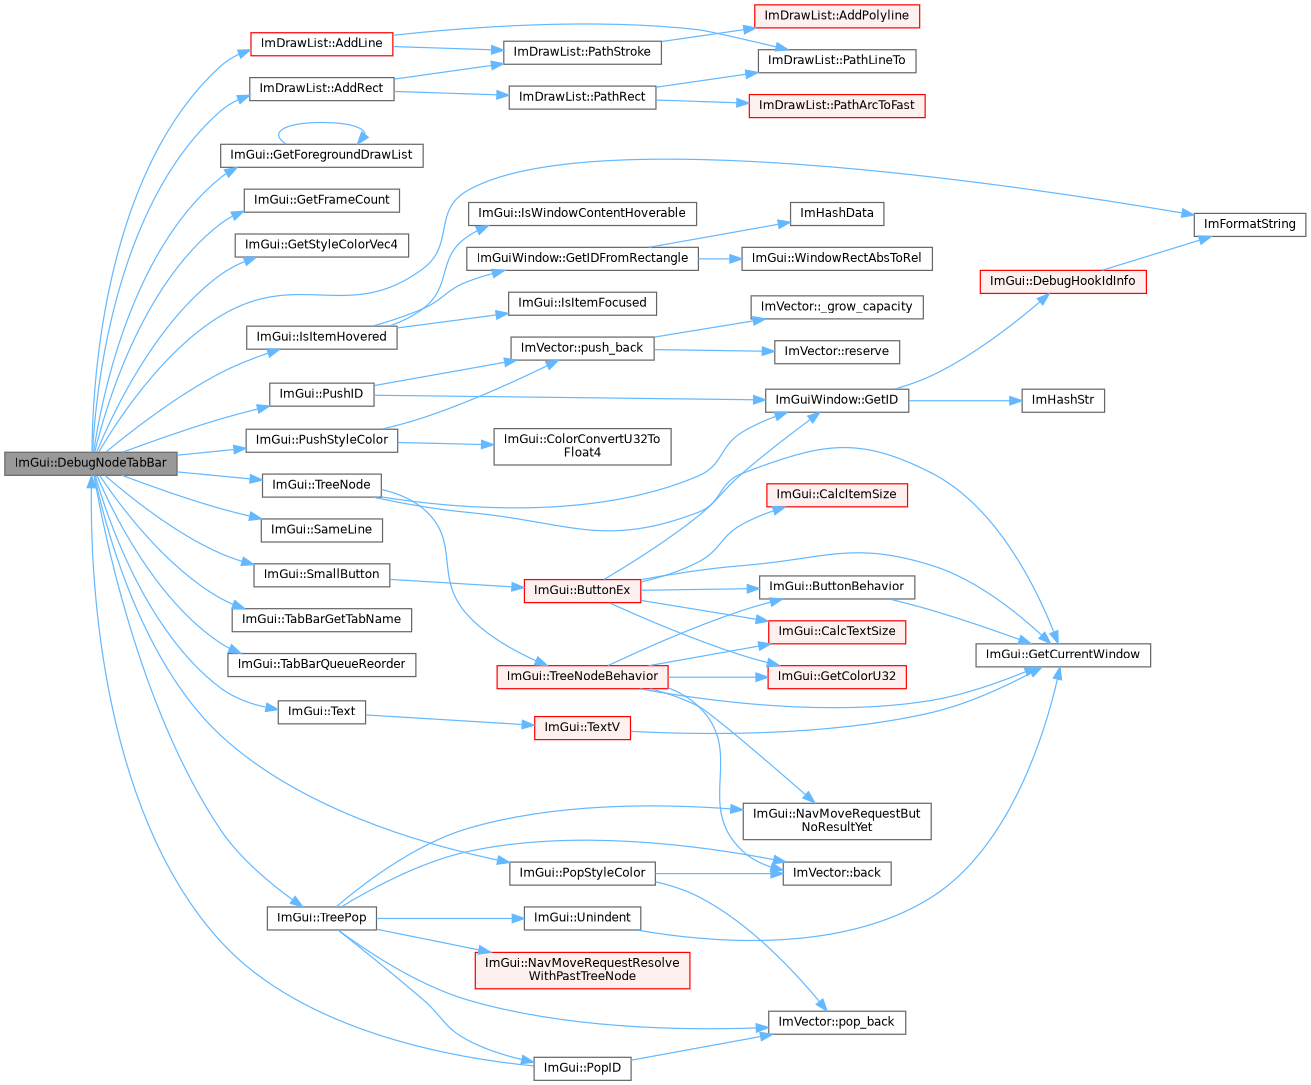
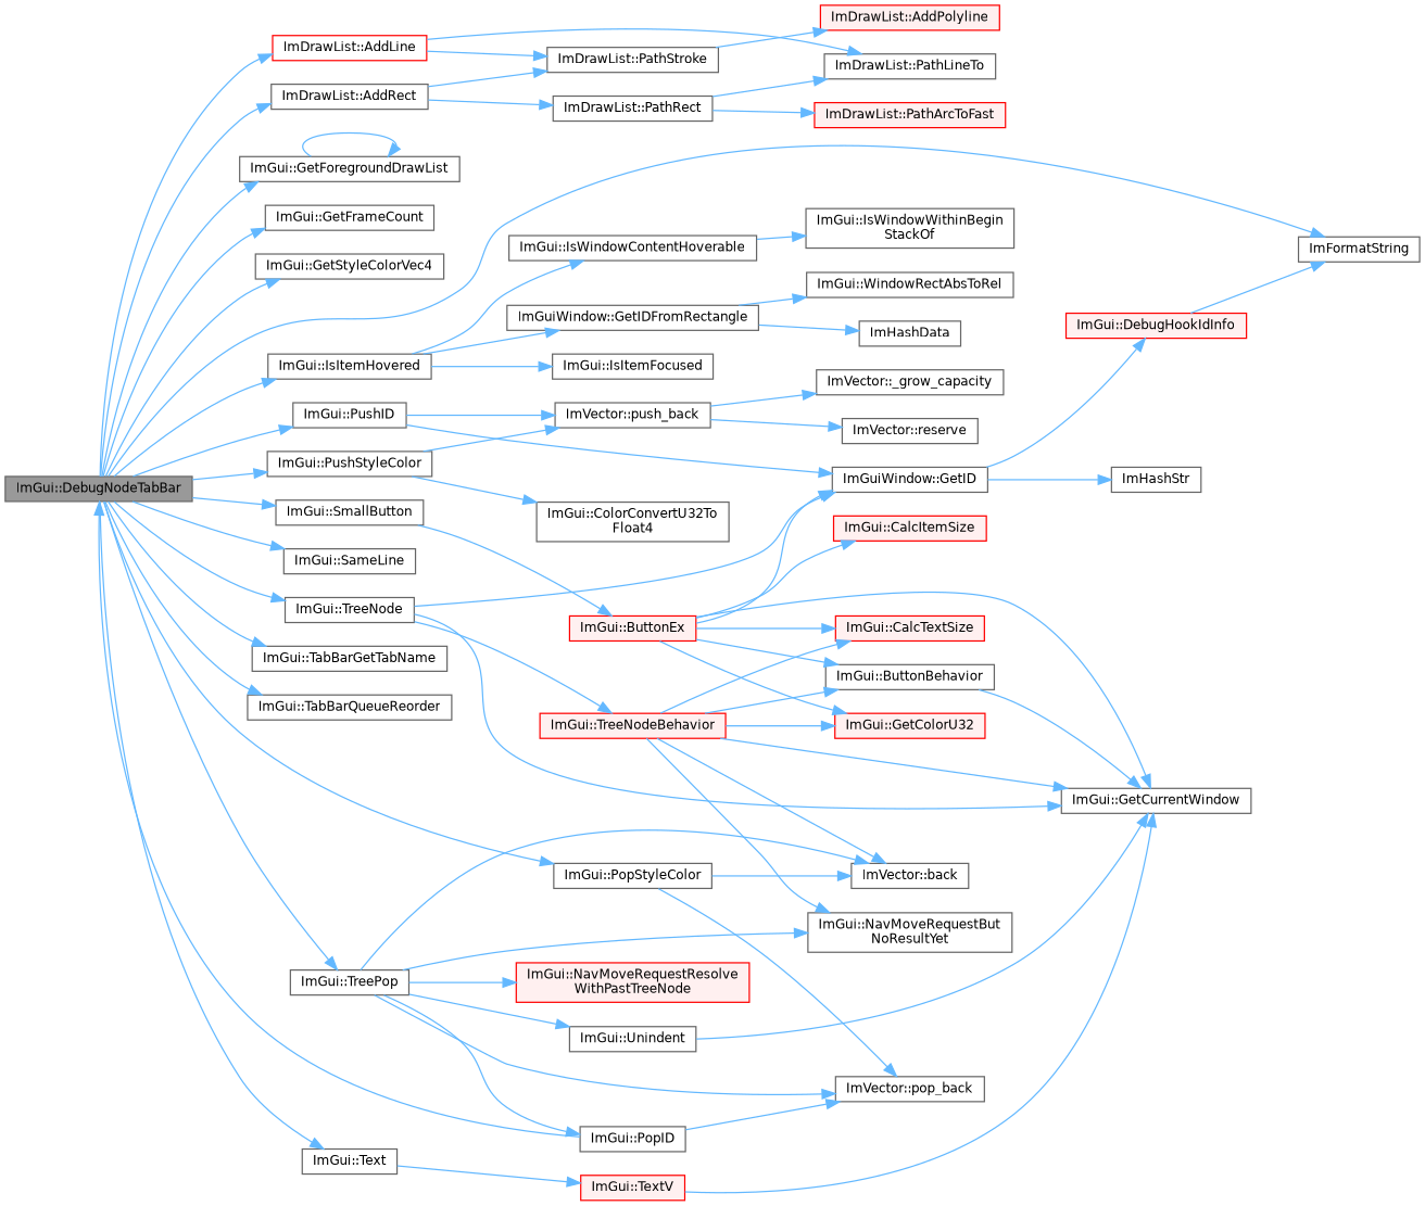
  digraph {
    rankdir=LR
    node [color=grey40 fillcolor=white fontname=Helvetica fontsize=10 shape=box style=filled]
    edge [color=steelblue1 fontname=Helvetica fontsize=10 labelfontname=Helvetica labelfontsize=10 style=solid]
    n1 [color=gray40 fillcolor=grey60 fontcolor=black height=0.2 label="ImGui::DebugNodeTabBar" width=0.4]
    n2 [color=red height=0.2 label="ImDrawList::AddLine" width=0.4]
    n3 [height=0.2 label="ImDrawList::AddRect" width=0.4]
    n4 [height=0.2 label="ImGui::GetForegroundDrawList" width=0.4]
    n5 [height=0.2 label="ImGui::GetFrameCount" width=0.4]
    n6 [height=0.2 label="ImGui::GetStyleColorVec4" width=0.4]
    n7 [height=0.2 label=ImFormatString width=0.4]
    n8 [height=0.2 label="ImGui::IsItemHovered" width=0.4]
    n9 [height=0.2 label="ImGui::PopStyleColor" width=0.4]
    n10 [height=0.2 label="ImGui::PushID" width=0.4]
    n11 [height=0.2 label="ImGui::PushStyleColor" width=0.4]
    n12 [height=0.2 label="ImGui::SameLine" width=0.4]
    n13 [height=0.2 label="ImGui::SmallButton" width=0.4]
    n14 [height=0.2 label="ImGui::TabBarGetTabName" width=0.4]
    n15 [height=0.2 label="ImGui::TabBarQueueReorder" width=0.4]
    n16 [height=0.2 label="ImGui::Text" width=0.4]
    n17 [height=0.2 label="ImGui::TreeNode" width=0.4]
    n18 [height=0.2 label="ImGui::TreePop" width=0.4]
    n19 [height=0.2 label="ImDrawList::PathLineTo" width=0.4]
    n20 [height=0.2 label="ImDrawList::PathStroke" width=0.4]
    n21 [height=0.2 label="ImDrawList::PathRect" width=0.4]
    n22 [height=0.2 label="ImGuiWindow::GetIDFromRectangle" width=0.4]
    n23 [height=0.2 label="ImGui::IsItemFocused" width=0.4]
    n24 [height=0.2 label="ImGui::IsWindowContentHoverable" width=0.4]
    n25 [height=0.2 label="ImGui::PopID" width=0.4]
    n26 [height=0.2 label="ImVector::pop_back" width=0.4]
    n27 [height=0.2 label="ImVector::back" width=0.4]
    n28 [height=0.2 label="ImGuiWindow::GetID" width=0.4]
    n29 [height=0.2 label="ImVector::push_back" width=0.4]
    n30 [height=0.2 label="ImGui::ColorConvertU32To\lFloat4" width=0.4]
    n31 [color=red fillcolor="#FFF0F0" height=0.2 label="ImGui::ButtonEx" width=0.4]
    n32 [color=red fillcolor="#FFF0F0" height=0.2 label="ImGui::TextV" width=0.4]
    n33 [height=0.2 label="ImGui::GetCurrentWindow" width=0.4]
    n34 [color=red fillcolor="#FFF0F0" height=0.2 label="ImGui::TreeNodeBehavior" width=0.4]
    n35 [height=0.2 label="ImGui::NavMoveRequestBut\lNoResultYet" width=0.4]
    n36 [color=red fillcolor="#FFF0F0" height=0.2 label="ImGui::NavMoveRequestResolve\lWithPastTreeNode" width=0.4]
    n37 [height=0.2 label="ImGui::Unindent" width=0.4]
    n38 [color=red fillcolor="#FFF0F0" height=0.2 label="ImDrawList::AddPolyline" width=0.4]
    n39 [color=red fillcolor="#FFF0F0" height=0.2 label="ImDrawList::PathArcToFast" width=0.4]
    n40 [height=0.2 label=ImHashData width=0.4]
    n41 [height=0.2 label="ImGui::WindowRectAbsToRel" width=0.4]
+   n42 [height=0.2 label="ImGui::IsWindowWithinBegin\lStackOf" width=0.4]
    n43 [color=red fillcolor="#FFF0F0" height=0.2 label="ImGui::DebugHookIdInfo" width=0.4]
    n44 [height=0.2 label=ImHashStr width=0.4]
    n45 [height=0.2 label="ImVector::_grow_capacity" width=0.4]
    n46 [height=0.2 label="ImVector::reserve" width=0.4]
    n47 [height=0.2 label="ImGui::ButtonBehavior" width=0.4]
    n48 [color=red fillcolor="#FFF0F0" height=0.2 label="ImGui::CalcItemSize" width=0.4]
    n49 [color=red fillcolor="#FFF0F0" height=0.2 label="ImGui::CalcTextSize" width=0.4]
    n50 [color=red fillcolor="#FFF0F0" height=0.2 label="ImGui::GetColorU32" width=0.4]
    n1 -> n2
    n1 -> n3
    n1 -> n4
    n1 -> n5
    n1 -> n6
    n1 -> n7
    n1 -> n8
    n1 -> n9
    n1 -> n10
    n1 -> n11
    n1 -> n12
    n1 -> n13
    n1 -> n14
    n1 -> n15
    n1 -> n16
    n1 -> n17
    n1 -> n18
    n2 -> n19
    n2 -> n20
    n3 -> n20
    n3 -> n21
    n4 -> n4
    n8 -> n22
    n8 -> n23
    n8 -> n24
    n9 -> n26
    n9 -> n27
    n10 -> n28
    n10 -> n29
    n11 -> n29
    n11 -> n30
    n13 -> n31
    n16 -> n32
    n17 -> n28
    n17 -> n33
    n17 -> n34
    n18 -> n25
    n18 -> n26
    n18 -> n27
    n18 -> n35
    n18 -> n36
    n18 -> n37
    n20 -> n38
    n21 -> n19
    n21 -> n39
    n22 -> n40
    n22 -> n41
+   n24 -> n42
    n25 -> n1
    n25 -> n26
    n28 -> n43
    n28 -> n44
    n29 -> n45
    n29 -> n46
    n31 -> n28
    n31 -> n33
    n31 -> n47
    n31 -> n48
    n31 -> n49
    n31 -> n50
    n32 -> n33
    n34 -> n27
    n34 -> n33
    n34 -> n35
    n34 -> n47
    n34 -> n49
    n34 -> n50
    n37 -> n33
    n43 -> n7
    n47 -> n33
  }
